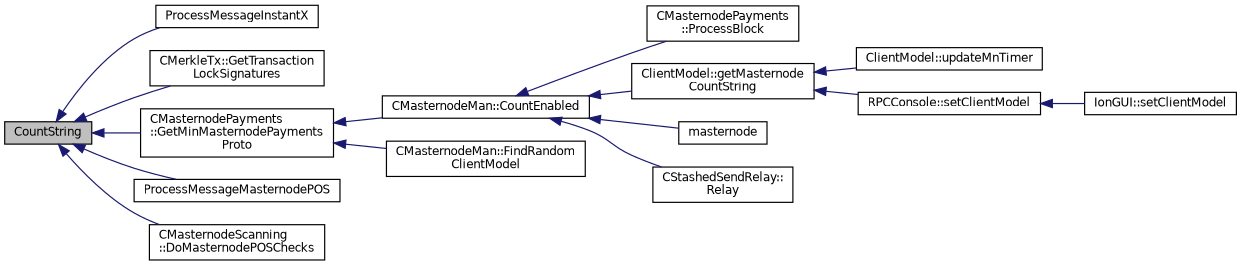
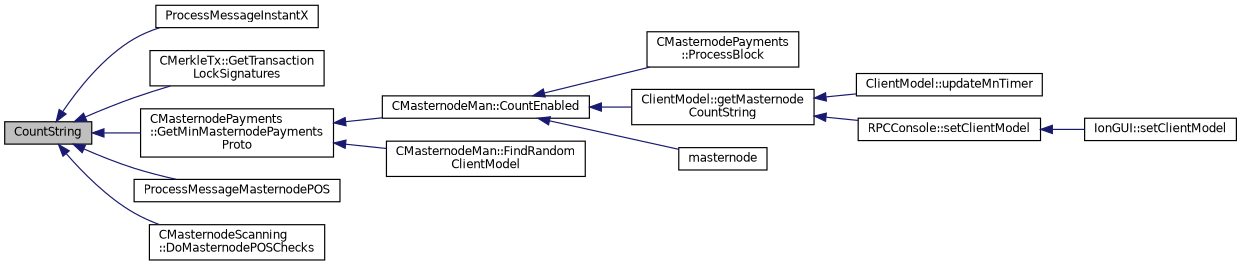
  digraph {
    rankdir=LR
    node [color=black fillcolor=white fontname=Helvetica fontsize=10 shape=record style=filled]
    edge [color=midnightblue dir=back fontname=Helvetica fontsize=10 labelfontname=Helvetica labelfontsize=10 style=solid]
    n1 [fillcolor=grey75 fontcolor=black height=0.2 label=CountString width=0.4]
    n2 [height=0.2 label=ProcessMessageInstantX width=0.4]
    n3 [height=0.2 label="CMerkleTx::GetTransaction\lLockSignatures" width=0.4]
    n4 [height=0.2 label="CMasternodePayments\l::GetMinMasternodePayments\lProto" width=0.4]
    n5 [height=0.2 label=ProcessMessageMasternodePOS width=0.4]
    n6 [height=0.2 label="CMasternodeScanning\l::DoMasternodePOSChecks" width=0.4]
    n7 [height=0.2 label="CMasternodeMan::CountEnabled" width=0.4]
    n8 [height=0.2 label="CMasternodeMan::FindRandom\lClientModel" width=0.4]
    n9 [height=0.2 label="CMasternodePayments\l::ProcessBlock" width=0.4]
    n10 [height=0.2 label="ClientModel::getMasternode\lCountString" width=0.4]
    n11 [height=0.2 label=masternode width=0.4]
-   n12 [height=0.2 label="CStashedSendRelay::\lRelay" width=0.4]
    n13 [height=0.2 label="ClientModel::updateMnTimer" width=0.4]
    n14 [height=0.2 label="RPCConsole::setClientModel" width=0.4]
    n15 [height=0.2 label="IonGUI::setClientModel" width=0.4]
    n1 -> n2
    n1 -> n3
    n1 -> n4
    n1 -> n5
    n1 -> n6
    n4 -> n7
    n4 -> n8
    n7 -> n9
    n7 -> n10
    n7 -> n11
-   n7 -> n12
    n10 -> n13
    n10 -> n14
    n14 -> n15
  }
